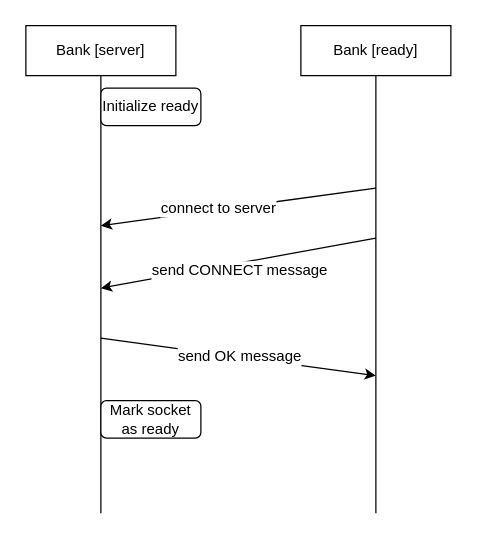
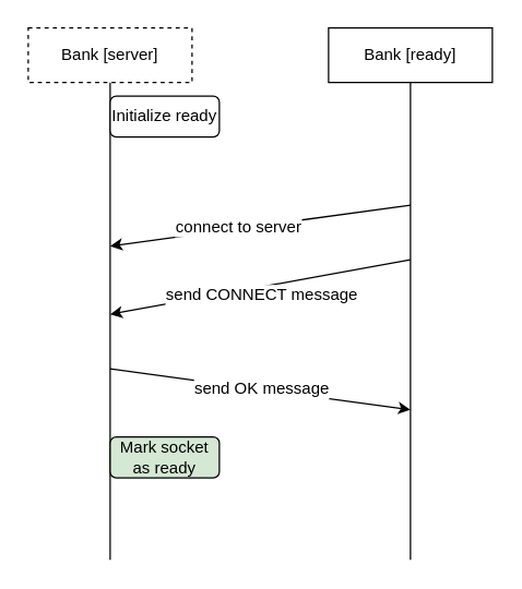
  <mxCell id="0" />
  <mxCell id="1" parent="0" />
- <mxCell id="2" value="Bank [server]" style="rounded=0;whiteSpace=wrap;html=1;" vertex="1" parent="1"><mxGeometry x="20" y="20" width="120" height="40" as="geometry" /></mxCell>
+ <mxCell id="2" value="Bank [server]" style="rounded=0;whiteSpace=wrap;html=1;dashed=1;" vertex="1" parent="1"><mxGeometry x="20" y="20" width="120" height="40" as="geometry" /></mxCell>
  <mxCell id="3" value="Bank [ready]" style="rounded=0;whiteSpace=wrap;html=1;" vertex="1" parent="1"><mxGeometry x="240" y="20" width="120" height="40" as="geometry" /></mxCell>
  <mxCell id="4" value="" style="endArrow=none;html=1;entryX=0.5;entryY=1;entryDx=0;entryDy=0;" edge="1" parent="1" target="2"><mxGeometry width="50" height="50" relative="1" as="geometry"><mxPoint x="80" y="410" as="sourcePoint" /><mxPoint x="70" y="80" as="targetPoint" /></mxGeometry></mxCell>
  <mxCell id="5" value="" style="endArrow=none;html=1;entryX=0.5;entryY=1;entryDx=0;entryDy=0;" edge="1" parent="1" target="3"><mxGeometry width="50" height="50" relative="1" as="geometry"><mxPoint x="300" y="410" as="sourcePoint" /><mxPoint x="90" y="70" as="targetPoint" /></mxGeometry></mxCell>
  <mxCell id="6" value="Initialize ready" style="rounded=1;whiteSpace=wrap;html=1;" vertex="1" parent="1"><mxGeometry x="80" y="70" width="80" height="30" as="geometry" /></mxCell>
  <mxCell id="7" value="" style="endArrow=classic;html=1;" edge="1" parent="1"><mxGeometry width="50" height="50" relative="1" as="geometry"><mxPoint x="300" y="150" as="sourcePoint" /><mxPoint x="80" y="180" as="targetPoint" /></mxGeometry></mxCell>
  <mxCell id="8" value="connect to server" style="text;html=1;align=center;verticalAlign=middle;resizable=0;points=[];labelBackgroundColor=#ffffff;" vertex="1" connectable="0" parent="7"><mxGeometry x="0.143" y="-2" relative="1" as="geometry"><mxPoint as="offset" /></mxGeometry></mxCell>
  <mxCell id="9" value="" style="endArrow=classic;html=1;" edge="1" parent="1"><mxGeometry width="50" height="50" relative="1" as="geometry"><mxPoint x="300" y="190" as="sourcePoint" /><mxPoint x="80" y="230" as="targetPoint" /></mxGeometry></mxCell>
  <mxCell id="10" value="send CONNECT message" style="text;html=1;align=center;verticalAlign=middle;resizable=0;points=[];labelBackgroundColor=#ffffff;" vertex="1" connectable="0" parent="9"><mxGeometry x="0.247" y="1" relative="1" as="geometry"><mxPoint x="26.58" as="offset" /></mxGeometry></mxCell>
  <mxCell id="11" value="" style="endArrow=classic;html=1;" edge="1" parent="1"><mxGeometry width="50" height="50" relative="1" as="geometry"><mxPoint x="80" y="270" as="sourcePoint" /><mxPoint x="300" y="300" as="targetPoint" /></mxGeometry></mxCell>
  <mxCell id="12" value="send OK message" style="text;html=1;align=center;verticalAlign=middle;resizable=0;points=[];labelBackgroundColor=#ffffff;" vertex="1" connectable="0" parent="11"><mxGeometry x="-0.26" y="-3" relative="1" as="geometry"><mxPoint x="29.16" as="offset" /></mxGeometry></mxCell>
- <mxCell id="13" value="Mark socket as ready" style="rounded=1;whiteSpace=wrap;html=1;" vertex="1" parent="1"><mxGeometry x="80" y="320" width="80" height="30" as="geometry" /></mxCell>
+ <mxCell id="13" value="Mark socket as ready" style="rounded=1;whiteSpace=wrap;html=1;fillColor=#d5e8d4;" vertex="1" parent="1"><mxGeometry x="80" y="320" width="80" height="30" as="geometry" /></mxCell>
